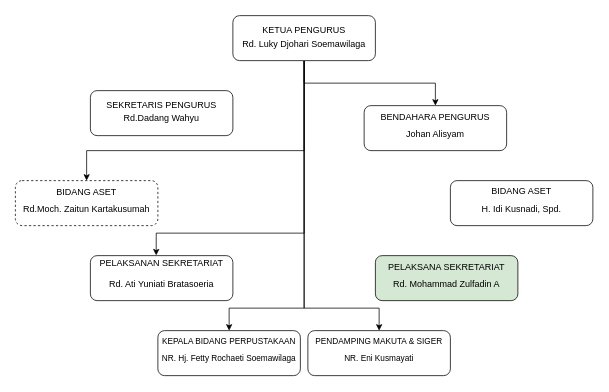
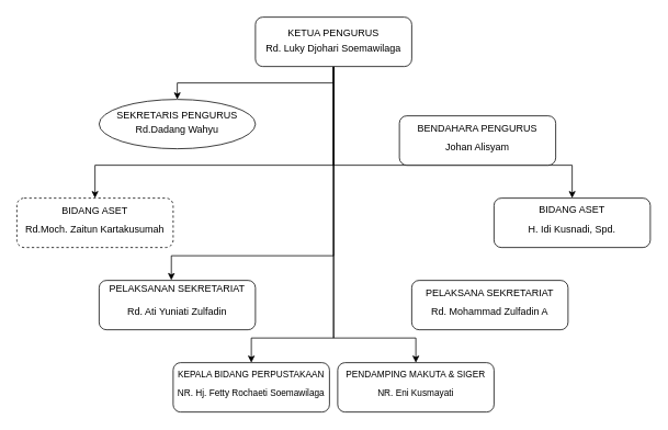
  <mxCell id="0" />
  <mxCell id="1" parent="0" />
- <mxCell id="2" style="edgeStyle=orthogonalEdgeStyle;rounded=0;orthogonalLoop=1;jettySize=auto;html=1;" edge="1" parent="1" source="8" target="10"><mxGeometry relative="1" as="geometry" /></mxCell>
+ <mxCell id="2" style="edgeStyle=orthogonalEdgeStyle;rounded=0;orthogonalLoop=1;jettySize=auto;html=1;" edge="1" parent="1" source="8" target="9"><mxGeometry relative="1" as="geometry" /></mxCell>
  <mxCell id="3" style="edgeStyle=orthogonalEdgeStyle;rounded=0;orthogonalLoop=1;jettySize=auto;html=1;entryX=0.5;entryY=0;entryDx=0;entryDy=0;" edge="1" parent="1" source="8" target="11"><mxGeometry relative="1" as="geometry"><Array as="points"><mxPoint x="405" y="200" /><mxPoint x="115" y="200" /></Array></mxGeometry></mxCell>
+ <mxCell id="4" style="edgeStyle=orthogonalEdgeStyle;rounded=0;orthogonalLoop=1;jettySize=auto;html=1;entryX=0.5;entryY=0;entryDx=0;entryDy=0;" edge="1" parent="1" source="8" target="12"><mxGeometry relative="1" as="geometry"><Array as="points"><mxPoint x="405" y="200" /><mxPoint x="695" y="200" /></Array></mxGeometry></mxCell>
  <mxCell id="5" style="edgeStyle=orthogonalEdgeStyle;rounded=0;orthogonalLoop=1;jettySize=auto;html=1;entryX=0.462;entryY=-0.005;entryDx=0;entryDy=0;entryPerimeter=0;" edge="1" parent="1" source="8" target="13"><mxGeometry relative="1" as="geometry"><Array as="points"><mxPoint x="405" y="310" /><mxPoint x="208" y="310" /></Array></mxGeometry></mxCell>
  <mxCell id="6" style="edgeStyle=orthogonalEdgeStyle;rounded=0;orthogonalLoop=1;jettySize=auto;html=1;entryX=0.5;entryY=0;entryDx=0;entryDy=0;" edge="1" parent="1" source="8" target="15"><mxGeometry relative="1" as="geometry"><Array as="points"><mxPoint x="405" y="410" /><mxPoint x="305" y="410" /></Array></mxGeometry></mxCell>
  <mxCell id="7" style="edgeStyle=orthogonalEdgeStyle;rounded=0;orthogonalLoop=1;jettySize=auto;html=1;" edge="1" parent="1" source="8" target="16"><mxGeometry relative="1" as="geometry"><Array as="points"><mxPoint x="405" y="410" /><mxPoint x="505" y="410" /></Array></mxGeometry></mxCell>
  <mxCell id="8" value="KETUA PENGURUS&lt;br&gt;&lt;table style=&quot;border-collapse:&lt;br/&gt; collapse;width:172pt&quot; width=&quot;230&quot; cellspacing=&quot;0&quot; cellpadding=&quot;0&quot; border=&quot;0&quot;&gt;&lt;tbody&gt;&lt;tr style=&quot;height:15.65pt&quot; height=&quot;21&quot;&gt;  &lt;td style=&quot;height:15.65pt;width:172pt&quot; width=&quot;230&quot; class=&quot;xl63&quot; height=&quot;21&quot;&gt;Rd. Luky Djohari Soemawilaga&lt;/td&gt;&lt;/tr&gt;&lt;/tbody&gt;&lt;/table&gt;" style="rounded=1;whiteSpace=wrap;html=1;verticalAlign=middle;" vertex="1" parent="1"><mxGeometry x="310" y="20" width="190" height="60" as="geometry" /></mxCell>
- <mxCell id="9" value="SEKRETARIS PENGURUS&lt;br&gt;&lt;table style=&quot;border-collapse:&lt;br/&gt; collapse;width:172pt&quot; width=&quot;230&quot; cellspacing=&quot;0&quot; cellpadding=&quot;0&quot; border=&quot;0&quot;&gt;&lt;tbody&gt;&lt;tr style=&quot;height:15.65pt&quot; height=&quot;21&quot;&gt;  &lt;td style=&quot;height:15.65pt;width:172pt&quot; width=&quot;230&quot; class=&quot;xl63&quot; height=&quot;21&quot;&gt;&lt;table style=&quot;border-collapse:&lt;br/&gt; collapse;width:172pt&quot; width=&quot;230&quot; cellspacing=&quot;0&quot; cellpadding=&quot;0&quot; border=&quot;0&quot;&gt;&lt;tbody&gt;&lt;tr style=&quot;height:15.05pt&quot; height=&quot;20&quot;&gt;  &lt;td style=&quot;height:15.05pt;width:172pt&quot; width=&quot;230&quot; class=&quot;xl65&quot; height=&quot;20&quot;&gt;Rd.Dadang Wahyu&lt;/td&gt;&lt;/tr&gt;&lt;/tbody&gt;&lt;/table&gt;&lt;/td&gt;&lt;/tr&gt;&lt;/tbody&gt;&lt;/table&gt;" style="rounded=1;whiteSpace=wrap;html=1;verticalAlign=middle;" vertex="1" parent="1"><mxGeometry x="120" y="120" width="190" height="60" as="geometry" /></mxCell>
+ <mxCell id="9" value="SEKRETARIS PENGURUS&lt;br&gt;&lt;table style=&quot;border-collapse:&lt;br/&gt; collapse;width:172pt&quot; width=&quot;230&quot; cellspacing=&quot;0&quot; cellpadding=&quot;0&quot; border=&quot;0&quot;&gt;&lt;tbody&gt;&lt;tr style=&quot;height:15.65pt&quot; height=&quot;21&quot;&gt;  &lt;td style=&quot;height:15.65pt;width:172pt&quot; width=&quot;230&quot; class=&quot;xl63&quot; height=&quot;21&quot;&gt;&lt;table style=&quot;border-collapse:&lt;br/&gt; collapse;width:172pt&quot; width=&quot;230&quot; cellspacing=&quot;0&quot; cellpadding=&quot;0&quot; border=&quot;0&quot;&gt;&lt;tbody&gt;&lt;tr style=&quot;height:15.05pt&quot; height=&quot;20&quot;&gt;  &lt;td style=&quot;height:15.05pt;width:172pt&quot; width=&quot;230&quot; class=&quot;xl65&quot; height=&quot;20&quot;&gt;Rd.Dadang Wahyu&lt;/td&gt;&lt;/tr&gt;&lt;/tbody&gt;&lt;/table&gt;&lt;/td&gt;&lt;/tr&gt;&lt;/tbody&gt;&lt;/table&gt;" style="ellipse;whiteSpace=wrap;html=1;verticalAlign=middle;" vertex="1" parent="1"><mxGeometry x="120" y="120" width="190" height="60" as="geometry" /></mxCell>
  <mxCell id="10" value="BENDAHARA PENGURUS&lt;br&gt;&lt;table style=&quot;border-collapse:&lt;br/&gt; collapse;width:172pt&quot; width=&quot;230&quot; cellspacing=&quot;0&quot; cellpadding=&quot;0&quot; border=&quot;0&quot;&gt;&lt;tbody&gt;&lt;tr style=&quot;height:15.65pt&quot; height=&quot;21&quot;&gt;  &lt;td style=&quot;height:15.65pt;width:172pt&quot; width=&quot;230&quot; class=&quot;xl63&quot; height=&quot;21&quot;&gt;&lt;table style=&quot;border-collapse:&lt;br/&gt; collapse;width:172pt&quot; width=&quot;230&quot; cellspacing=&quot;0&quot; cellpadding=&quot;0&quot; border=&quot;0&quot;&gt;&lt;tbody&gt;&lt;tr style=&quot;mso-height-source:userset;height:22.55pt&quot; height=&quot;30&quot;&gt;  &lt;td style=&quot;height:22.55pt;width:172pt&quot; width=&quot;230&quot; class=&quot;xl65&quot; height=&quot;30&quot;&gt;Johan Alisyam&lt;/td&gt;&lt;/tr&gt;&lt;/tbody&gt;&lt;/table&gt;&lt;/td&gt;&lt;/tr&gt;&lt;/tbody&gt;&lt;/table&gt;" style="rounded=1;whiteSpace=wrap;html=1;verticalAlign=middle;" vertex="1" parent="1"><mxGeometry x="485" y="140" width="190" height="60" as="geometry" /></mxCell>
  <mxCell id="11" value="BIDANG ASET&lt;br&gt;&lt;table style=&quot;border-collapse:&lt;br/&gt; collapse;width:172pt&quot; width=&quot;230&quot; cellspacing=&quot;0&quot; cellpadding=&quot;0&quot; border=&quot;0&quot;&gt;&lt;tbody&gt;&lt;tr style=&quot;height:15.65pt&quot; height=&quot;21&quot;&gt;  &lt;td style=&quot;height:15.65pt;width:172pt&quot; width=&quot;230&quot; class=&quot;xl63&quot; height=&quot;21&quot;&gt;&lt;table style=&quot;border-collapse:&lt;br/&gt; collapse;width:172pt&quot; width=&quot;230&quot; cellspacing=&quot;0&quot; cellpadding=&quot;0&quot; border=&quot;0&quot;&gt;&lt;tbody&gt;&lt;tr style=&quot;mso-height-source:userset;height:22.55pt&quot; height=&quot;30&quot;&gt;  &lt;td style=&quot;height:22.55pt;width:172pt&quot; width=&quot;230&quot; class=&quot;xl65&quot; height=&quot;30&quot;&gt;&lt;table style=&quot;border-collapse:&lt;br/&gt; collapse;width:172pt&quot; width=&quot;230&quot; cellspacing=&quot;0&quot; cellpadding=&quot;0&quot; border=&quot;0&quot;&gt;&lt;tbody&gt;&lt;tr style=&quot;mso-height-source:userset;height:23.35pt&quot; height=&quot;31&quot;&gt;  &lt;td style=&quot;height:23.35pt;width:172pt&quot; width=&quot;230&quot; class=&quot;xl65&quot; height=&quot;31&quot;&gt;Rd.Moch. Zaitun Kartakusumah&lt;/td&gt;&lt;/tr&gt;&lt;/tbody&gt;&lt;/table&gt;&lt;/td&gt;&lt;/tr&gt;&lt;/tbody&gt;&lt;/table&gt;&lt;/td&gt;&lt;/tr&gt;&lt;/tbody&gt;&lt;/table&gt;" style="rounded=1;whiteSpace=wrap;html=1;verticalAlign=middle;dashed=1;" vertex="1" parent="1"><mxGeometry x="20" y="240" width="190" height="60" as="geometry" /></mxCell>
  <mxCell id="12" value="BIDANG ASET&lt;br&gt;&lt;table style=&quot;border-collapse:&lt;br/&gt; collapse;width:172pt&quot; width=&quot;230&quot; cellspacing=&quot;0&quot; cellpadding=&quot;0&quot; border=&quot;0&quot;&gt;&lt;tbody&gt;&lt;tr style=&quot;height:15.65pt&quot; height=&quot;21&quot;&gt;  &lt;td style=&quot;height:15.65pt;width:172pt&quot; width=&quot;230&quot; class=&quot;xl63&quot; height=&quot;21&quot;&gt;&lt;table style=&quot;border-collapse:&lt;br/&gt; collapse;width:172pt&quot; width=&quot;230&quot; cellspacing=&quot;0&quot; cellpadding=&quot;0&quot; border=&quot;0&quot;&gt;&lt;tbody&gt;&lt;tr style=&quot;mso-height-source:userset;height:22.55pt&quot; height=&quot;30&quot;&gt;  &lt;td style=&quot;height:22.55pt;width:172pt&quot; width=&quot;230&quot; class=&quot;xl65&quot; height=&quot;30&quot;&gt;&lt;table style=&quot;border-collapse:&lt;br/&gt; collapse;width:172pt&quot; width=&quot;230&quot; cellspacing=&quot;0&quot; cellpadding=&quot;0&quot; border=&quot;0&quot;&gt;&lt;tbody&gt;&lt;tr style=&quot;mso-height-source:userset;height:23.35pt&quot; height=&quot;31&quot;&gt;  &lt;td style=&quot;height:23.35pt;width:172pt&quot; width=&quot;230&quot; class=&quot;xl65&quot; height=&quot;31&quot;&gt;&lt;table style=&quot;border-collapse:&lt;br/&gt; collapse;width:172pt&quot; width=&quot;230&quot; cellspacing=&quot;0&quot; cellpadding=&quot;0&quot; border=&quot;0&quot;&gt;&lt;tbody&gt;&lt;tr style=&quot;mso-height-source:userset;height:24.75pt&quot; height=&quot;33&quot;&gt;  &lt;td style=&quot;height:24.75pt;width:172pt&quot; width=&quot;230&quot; class=&quot;xl65&quot; height=&quot;33&quot;&gt;H. Idi Kusnadi, Spd.&lt;/td&gt;&lt;/tr&gt;&lt;/tbody&gt;&lt;/table&gt;&lt;/td&gt;&lt;/tr&gt;&lt;/tbody&gt;&lt;/table&gt;&lt;/td&gt;&lt;/tr&gt;&lt;/tbody&gt;&lt;/table&gt;&lt;/td&gt;&lt;/tr&gt;&lt;/tbody&gt;&lt;/table&gt;" style="rounded=1;whiteSpace=wrap;html=1;verticalAlign=middle;" vertex="1" parent="1"><mxGeometry x="600" y="240" width="190" height="60" as="geometry" /></mxCell>
- <mxCell id="13" value="PELAKSANAN SEKRETARIAT&lt;br&gt;&lt;table style=&quot;border-collapse:&lt;br/&gt; collapse;width:172pt&quot; width=&quot;230&quot; cellspacing=&quot;0&quot; cellpadding=&quot;0&quot; border=&quot;0&quot;&gt;&lt;tbody&gt;&lt;tr style=&quot;height:15.65pt&quot; height=&quot;21&quot;&gt;  &lt;td style=&quot;height:15.65pt;width:172pt&quot; width=&quot;230&quot; class=&quot;xl63&quot; height=&quot;21&quot;&gt;&lt;table style=&quot;border-collapse:&lt;br/&gt; collapse;width:172pt&quot; width=&quot;230&quot; cellspacing=&quot;0&quot; cellpadding=&quot;0&quot; border=&quot;0&quot;&gt;&lt;tbody&gt;&lt;tr style=&quot;mso-height-source:userset;height:22.55pt&quot; height=&quot;30&quot;&gt;  &lt;td style=&quot;height:22.55pt;width:172pt&quot; width=&quot;230&quot; class=&quot;xl65&quot; height=&quot;30&quot;&gt;&lt;table style=&quot;border-collapse:&lt;br/&gt; collapse;width:172pt&quot; width=&quot;230&quot; cellspacing=&quot;0&quot; cellpadding=&quot;0&quot; border=&quot;0&quot;&gt;&lt;tbody&gt;&lt;tr style=&quot;mso-height-source:userset;height:23.35pt&quot; height=&quot;31&quot;&gt;  &lt;td style=&quot;height:23.35pt;width:172pt&quot; width=&quot;230&quot; class=&quot;xl65&quot; height=&quot;31&quot;&gt;&lt;table style=&quot;border-collapse:&lt;br/&gt; collapse;width:172pt&quot; width=&quot;230&quot; cellspacing=&quot;0&quot; cellpadding=&quot;0&quot; border=&quot;0&quot;&gt;&lt;tbody&gt;&lt;tr style=&quot;mso-height-source:userset;height:30.7pt&quot; height=&quot;41&quot;&gt;  &lt;td style=&quot;height:30.7pt;width:172pt&quot; width=&quot;230&quot; class=&quot;xl65&quot; height=&quot;41&quot;&gt;Rd. Ati Yuniati Bratasoeria&lt;/td&gt;&lt;/tr&gt;&lt;/tbody&gt;&lt;/table&gt;&lt;/td&gt;&lt;/tr&gt;&lt;/tbody&gt;&lt;/table&gt;&lt;/td&gt;&lt;/tr&gt;&lt;/tbody&gt;&lt;/table&gt;&lt;/td&gt;&lt;/tr&gt;&lt;/tbody&gt;&lt;/table&gt;" style="rounded=1;whiteSpace=wrap;html=1;verticalAlign=middle;" vertex="1" parent="1"><mxGeometry x="120" y="340" width="190" height="60" as="geometry" /></mxCell>
- <mxCell id="14" value="PELAKSANA SEKRETARIAT&lt;br&gt;&lt;table style=&quot;border-collapse:&lt;br/&gt; collapse;width:172pt&quot; width=&quot;230&quot; cellspacing=&quot;0&quot; cellpadding=&quot;0&quot; border=&quot;0&quot;&gt;&lt;tbody&gt;&lt;tr style=&quot;height:15.65pt&quot; height=&quot;21&quot;&gt;  &lt;td style=&quot;height:15.65pt;width:172pt&quot; width=&quot;230&quot; class=&quot;xl63&quot; height=&quot;21&quot;&gt;&lt;table style=&quot;border-collapse:&lt;br/&gt; collapse;width:172pt&quot; width=&quot;230&quot; cellspacing=&quot;0&quot; cellpadding=&quot;0&quot; border=&quot;0&quot;&gt;&lt;tbody&gt;&lt;tr style=&quot;mso-height-source:userset;height:22.55pt&quot; height=&quot;30&quot;&gt;  &lt;td style=&quot;height:22.55pt;width:172pt&quot; width=&quot;230&quot; class=&quot;xl65&quot; height=&quot;30&quot;&gt;&lt;table style=&quot;border-collapse:&lt;br/&gt; collapse;width:172pt&quot; width=&quot;230&quot; cellspacing=&quot;0&quot; cellpadding=&quot;0&quot; border=&quot;0&quot;&gt;&lt;tbody&gt;&lt;tr style=&quot;mso-height-source:userset;height:23.35pt&quot; height=&quot;31&quot;&gt;  &lt;td style=&quot;height:23.35pt;width:172pt&quot; width=&quot;230&quot; class=&quot;xl65&quot; height=&quot;31&quot;&gt;&lt;table style=&quot;border-collapse:&lt;br/&gt; collapse;width:172pt&quot; width=&quot;230&quot; cellspacing=&quot;0&quot; cellpadding=&quot;0&quot; border=&quot;0&quot;&gt;&lt;tbody&gt;&lt;tr style=&quot;height:15.05pt&quot; height=&quot;20&quot;&gt;  &lt;td style=&quot;height:15.05pt;width:172pt&quot; width=&quot;230&quot; class=&quot;xl65&quot; height=&quot;20&quot;&gt;Rd. Mohammad Zulfadin A&lt;/td&gt;&lt;/tr&gt;&lt;/tbody&gt;&lt;/table&gt;&lt;/td&gt;&lt;/tr&gt;&lt;/tbody&gt;&lt;/table&gt;&lt;/td&gt;&lt;/tr&gt;&lt;/tbody&gt;&lt;/table&gt;&lt;/td&gt;&lt;/tr&gt;&lt;/tbody&gt;&lt;/table&gt;" style="rounded=1;whiteSpace=wrap;html=1;verticalAlign=middle;fillColor=#d5e8d4;" vertex="1" parent="1"><mxGeometry x="500" y="340" width="190" height="60" as="geometry" /></mxCell>
+ <mxCell id="13" value="PELAKSANAN SEKRETARIAT&lt;br&gt;&lt;table style=&quot;border-collapse:&lt;br/&gt; collapse;width:172pt&quot; width=&quot;230&quot; cellspacing=&quot;0&quot; cellpadding=&quot;0&quot; border=&quot;0&quot;&gt;&lt;tbody&gt;&lt;tr style=&quot;height:15.65pt&quot; height=&quot;21&quot;&gt;  &lt;td style=&quot;height:15.65pt;width:172pt&quot; width=&quot;230&quot; class=&quot;xl63&quot; height=&quot;21&quot;&gt;&lt;table style=&quot;border-collapse:&lt;br/&gt; collapse;width:172pt&quot; width=&quot;230&quot; cellspacing=&quot;0&quot; cellpadding=&quot;0&quot; border=&quot;0&quot;&gt;&lt;tbody&gt;&lt;tr style=&quot;mso-height-source:userset;height:22.55pt&quot; height=&quot;30&quot;&gt;  &lt;td style=&quot;height:22.55pt;width:172pt&quot; width=&quot;230&quot; class=&quot;xl65&quot; height=&quot;30&quot;&gt;&lt;table style=&quot;border-collapse:&lt;br/&gt; collapse;width:172pt&quot; width=&quot;230&quot; cellspacing=&quot;0&quot; cellpadding=&quot;0&quot; border=&quot;0&quot;&gt;&lt;tbody&gt;&lt;tr style=&quot;mso-height-source:userset;height:23.35pt&quot; height=&quot;31&quot;&gt;  &lt;td style=&quot;height:23.35pt;width:172pt&quot; width=&quot;230&quot; class=&quot;xl65&quot; height=&quot;31&quot;&gt;&lt;table style=&quot;border-collapse:&lt;br/&gt; collapse;width:172pt&quot; width=&quot;230&quot; cellspacing=&quot;0&quot; cellpadding=&quot;0&quot; border=&quot;0&quot;&gt;&lt;tbody&gt;&lt;tr style=&quot;mso-height-source:userset;height:30.7pt&quot; height=&quot;41&quot;&gt;  &lt;td style=&quot;height:30.7pt;width:172pt&quot; width=&quot;230&quot; class=&quot;xl65&quot; height=&quot;41&quot;&gt;Rd. Ati Yuniati Zulfadin&lt;/td&gt;&lt;/tr&gt;&lt;/tbody&gt;&lt;/table&gt;&lt;/td&gt;&lt;/tr&gt;&lt;/tbody&gt;&lt;/table&gt;&lt;/td&gt;&lt;/tr&gt;&lt;/tbody&gt;&lt;/table&gt;&lt;/td&gt;&lt;/tr&gt;&lt;/tbody&gt;&lt;/table&gt;" style="rounded=1;whiteSpace=wrap;html=1;verticalAlign=middle;" vertex="1" parent="1"><mxGeometry x="120" y="340" width="190" height="60" as="geometry" /></mxCell>
+ <mxCell id="14" value="PELAKSANA SEKRETARIAT&lt;br&gt;&lt;table style=&quot;border-collapse:&lt;br/&gt; collapse;width:172pt&quot; width=&quot;230&quot; cellspacing=&quot;0&quot; cellpadding=&quot;0&quot; border=&quot;0&quot;&gt;&lt;tbody&gt;&lt;tr style=&quot;height:15.65pt&quot; height=&quot;21&quot;&gt;  &lt;td style=&quot;height:15.65pt;width:172pt&quot; width=&quot;230&quot; class=&quot;xl63&quot; height=&quot;21&quot;&gt;&lt;table style=&quot;border-collapse:&lt;br/&gt; collapse;width:172pt&quot; width=&quot;230&quot; cellspacing=&quot;0&quot; cellpadding=&quot;0&quot; border=&quot;0&quot;&gt;&lt;tbody&gt;&lt;tr style=&quot;mso-height-source:userset;height:22.55pt&quot; height=&quot;30&quot;&gt;  &lt;td style=&quot;height:22.55pt;width:172pt&quot; width=&quot;230&quot; class=&quot;xl65&quot; height=&quot;30&quot;&gt;&lt;table style=&quot;border-collapse:&lt;br/&gt; collapse;width:172pt&quot; width=&quot;230&quot; cellspacing=&quot;0&quot; cellpadding=&quot;0&quot; border=&quot;0&quot;&gt;&lt;tbody&gt;&lt;tr style=&quot;mso-height-source:userset;height:23.35pt&quot; height=&quot;31&quot;&gt;  &lt;td style=&quot;height:23.35pt;width:172pt&quot; width=&quot;230&quot; class=&quot;xl65&quot; height=&quot;31&quot;&gt;&lt;table style=&quot;border-collapse:&lt;br/&gt; collapse;width:172pt&quot; width=&quot;230&quot; cellspacing=&quot;0&quot; cellpadding=&quot;0&quot; border=&quot;0&quot;&gt;&lt;tbody&gt;&lt;tr style=&quot;height:15.05pt&quot; height=&quot;20&quot;&gt;  &lt;td style=&quot;height:15.05pt;width:172pt&quot; width=&quot;230&quot; class=&quot;xl65&quot; height=&quot;20&quot;&gt;Rd. Mohammad Zulfadin A&lt;/td&gt;&lt;/tr&gt;&lt;/tbody&gt;&lt;/table&gt;&lt;/td&gt;&lt;/tr&gt;&lt;/tbody&gt;&lt;/table&gt;&lt;/td&gt;&lt;/tr&gt;&lt;/tbody&gt;&lt;/table&gt;&lt;/td&gt;&lt;/tr&gt;&lt;/tbody&gt;&lt;/table&gt;" style="rounded=1;whiteSpace=wrap;html=1;verticalAlign=middle;" vertex="1" parent="1"><mxGeometry x="500" y="340" width="190" height="60" as="geometry" /></mxCell>
  <mxCell id="15" value="KEPALA BIDANG PERPUSTAKAAN&lt;br style=&quot;font-size: 11px;&quot;&gt;&lt;table style=&quot;width: 172pt; font-size: 11px;&quot; width=&quot;230&quot; cellspacing=&quot;0&quot; cellpadding=&quot;0&quot; border=&quot;0&quot;&gt;&lt;tbody style=&quot;font-size: 11px;&quot;&gt;&lt;tr style=&quot;height: 15.65pt; font-size: 11px;&quot; height=&quot;21&quot;&gt;  &lt;td style=&quot;height: 15.65pt; width: 172pt; font-size: 11px;&quot; width=&quot;230&quot; class=&quot;xl63&quot; height=&quot;21&quot;&gt;&lt;table style=&quot;width: 172pt; font-size: 11px;&quot; width=&quot;230&quot; cellspacing=&quot;0&quot; cellpadding=&quot;0&quot; border=&quot;0&quot;&gt;&lt;tbody style=&quot;font-size: 11px;&quot;&gt;&lt;tr style=&quot;height: 22.55pt; font-size: 11px;&quot; height=&quot;30&quot;&gt;  &lt;td style=&quot;height: 22.55pt; width: 172pt; font-size: 11px;&quot; width=&quot;230&quot; class=&quot;xl65&quot; height=&quot;30&quot;&gt;&lt;table style=&quot;width: 172pt; font-size: 11px;&quot; width=&quot;230&quot; cellspacing=&quot;0&quot; cellpadding=&quot;0&quot; border=&quot;0&quot;&gt;&lt;tbody style=&quot;font-size: 11px;&quot;&gt;&lt;tr style=&quot;height: 23.35pt; font-size: 11px;&quot; height=&quot;31&quot;&gt;  &lt;td style=&quot;height: 23.35pt; width: 172pt; font-size: 11px;&quot; width=&quot;230&quot; class=&quot;xl65&quot; height=&quot;31&quot;&gt;&lt;table style=&quot;width: 172pt; font-size: 11px;&quot; width=&quot;230&quot; cellspacing=&quot;0&quot; cellpadding=&quot;0&quot; border=&quot;0&quot;&gt;&lt;tbody style=&quot;font-size: 11px;&quot;&gt;&lt;tr style=&quot;height: 15.05pt; font-size: 11px;&quot; height=&quot;20&quot;&gt;  &lt;td style=&quot;height: 15.05pt; width: 172pt; font-size: 11px;&quot; width=&quot;230&quot; class=&quot;xl65&quot; height=&quot;20&quot;&gt;&lt;table style=&quot;border-collapse:&lt;br/&gt; collapse;width:172pt&quot; width=&quot;230&quot; cellspacing=&quot;0&quot; cellpadding=&quot;0&quot; border=&quot;0&quot;&gt;&lt;tbody&gt;&lt;tr style=&quot;height:15.05pt&quot; height=&quot;20&quot;&gt;  &lt;td style=&quot;height:15.05pt;width:172pt&quot; width=&quot;230&quot; class=&quot;xl65&quot; height=&quot;20&quot;&gt;NR. Hj. Fetty Rochaeti Soemawilaga&lt;/td&gt;&lt;/tr&gt;&lt;/tbody&gt;&lt;/table&gt;&lt;/td&gt;&lt;/tr&gt;&lt;/tbody&gt;&lt;/table&gt;&lt;/td&gt;&lt;/tr&gt;&lt;/tbody&gt;&lt;/table&gt;&lt;/td&gt;&lt;/tr&gt;&lt;/tbody&gt;&lt;/table&gt;&lt;/td&gt;&lt;/tr&gt;&lt;/tbody&gt;&lt;/table&gt;" style="rounded=1;whiteSpace=wrap;html=1;verticalAlign=middle;fontSize=11;" vertex="1" parent="1"><mxGeometry x="210" y="440" width="190" height="60" as="geometry" /></mxCell>
  <mxCell id="16" value="PENDAMPING MAKUTA &amp;amp; SIGER&lt;br style=&quot;font-size: 11px;&quot;&gt;&lt;table style=&quot;width: 172pt; font-size: 11px;&quot; width=&quot;230&quot; cellspacing=&quot;0&quot; cellpadding=&quot;0&quot; border=&quot;0&quot;&gt;&lt;tbody style=&quot;font-size: 11px;&quot;&gt;&lt;tr style=&quot;height: 15.65pt; font-size: 11px;&quot; height=&quot;21&quot;&gt;  &lt;td style=&quot;height: 15.65pt; width: 172pt; font-size: 11px;&quot; width=&quot;230&quot; class=&quot;xl63&quot; height=&quot;21&quot;&gt;&lt;table style=&quot;width: 172pt; font-size: 11px;&quot; width=&quot;230&quot; cellspacing=&quot;0&quot; cellpadding=&quot;0&quot; border=&quot;0&quot;&gt;&lt;tbody style=&quot;font-size: 11px;&quot;&gt;&lt;tr style=&quot;height: 22.55pt; font-size: 11px;&quot; height=&quot;30&quot;&gt;  &lt;td style=&quot;height: 22.55pt; width: 172pt; font-size: 11px;&quot; width=&quot;230&quot; class=&quot;xl65&quot; height=&quot;30&quot;&gt;&lt;table style=&quot;width: 172pt; font-size: 11px;&quot; width=&quot;230&quot; cellspacing=&quot;0&quot; cellpadding=&quot;0&quot; border=&quot;0&quot;&gt;&lt;tbody style=&quot;font-size: 11px;&quot;&gt;&lt;tr style=&quot;height: 23.35pt; font-size: 11px;&quot; height=&quot;31&quot;&gt;  &lt;td style=&quot;height: 23.35pt; width: 172pt; font-size: 11px;&quot; width=&quot;230&quot; class=&quot;xl65&quot; height=&quot;31&quot;&gt;&lt;table style=&quot;width: 172pt; font-size: 11px;&quot; width=&quot;230&quot; cellspacing=&quot;0&quot; cellpadding=&quot;0&quot; border=&quot;0&quot;&gt;&lt;tbody style=&quot;font-size: 11px;&quot;&gt;&lt;tr style=&quot;height: 15.05pt; font-size: 11px;&quot; height=&quot;20&quot;&gt;  &lt;td style=&quot;height: 15.05pt; width: 172pt; font-size: 11px;&quot; width=&quot;230&quot; class=&quot;xl65&quot; height=&quot;20&quot;&gt;&lt;table style=&quot;border-collapse:&lt;br/&gt; collapse;width:172pt&quot; width=&quot;230&quot; cellspacing=&quot;0&quot; cellpadding=&quot;0&quot; border=&quot;0&quot;&gt;&lt;tbody&gt;&lt;tr style=&quot;height:15.05pt&quot; height=&quot;20&quot;&gt;  &lt;td style=&quot;height:15.05pt;width:172pt&quot; width=&quot;230&quot; class=&quot;xl65&quot; height=&quot;20&quot;&gt;NR. Eni Kusmayati&lt;/td&gt;&lt;/tr&gt;&lt;/tbody&gt;&lt;/table&gt;&lt;/td&gt;&lt;/tr&gt;&lt;/tbody&gt;&lt;/table&gt;&lt;/td&gt;&lt;/tr&gt;&lt;/tbody&gt;&lt;/table&gt;&lt;/td&gt;&lt;/tr&gt;&lt;/tbody&gt;&lt;/table&gt;&lt;/td&gt;&lt;/tr&gt;&lt;/tbody&gt;&lt;/table&gt;" style="rounded=1;whiteSpace=wrap;html=1;verticalAlign=middle;fontSize=11;" vertex="1" parent="1"><mxGeometry x="410" y="440" width="190" height="60" as="geometry" /></mxCell>
